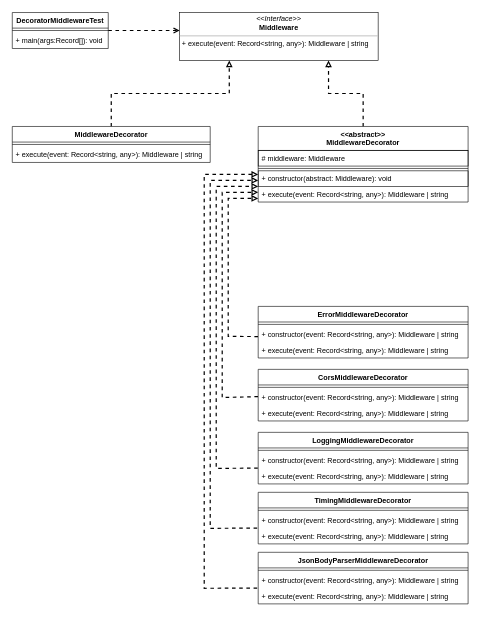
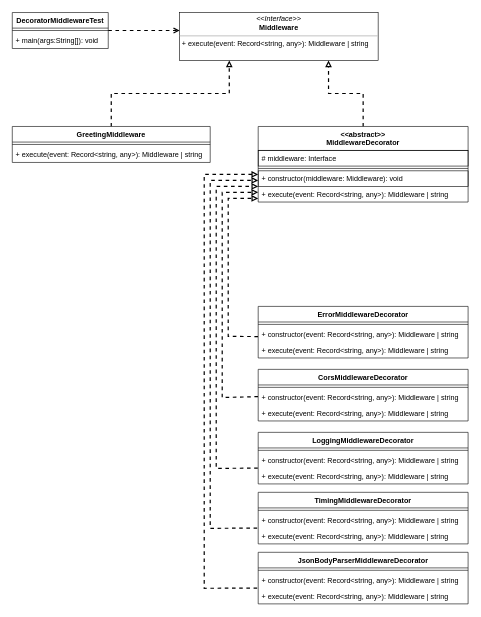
  <mxCell id="0" />
  <mxCell id="1" parent="0" />
  <mxCell id="2" style="edgeStyle=orthogonalEdgeStyle;rounded=0;orthogonalLoop=1;jettySize=auto;html=1;entryX=0;entryY=0.375;entryDx=0;entryDy=0;entryPerimeter=0;dashed=1;endArrow=open;endFill=0;strokeWidth=2;" parent="1" source="3" target="6" edge="1"><mxGeometry relative="1" as="geometry" /></mxCell>
  <mxCell id="3" value="DecoratorMiddlewareTest" style="swimlane;fontStyle=1;align=center;verticalAlign=top;childLayout=stackLayout;horizontal=1;startSize=26;horizontalStack=0;resizeParent=1;resizeParentMax=0;resizeLast=0;collapsible=1;marginBottom=0;glass=0;swimlaneLine=1;rounded=0;" parent="1" vertex="1"><mxGeometry x="20" y="20" width="160" height="60" as="geometry" /></mxCell>
  <mxCell id="4" value="" style="line;strokeWidth=1;fillColor=none;align=left;verticalAlign=middle;spacingTop=-1;spacingLeft=3;spacingRight=3;rotatable=0;labelPosition=right;points=[];portConstraint=eastwest;strokeColor=inherit;rounded=0;" parent="3" vertex="1"><mxGeometry y="26" width="160" height="8" as="geometry" /></mxCell>
- <mxCell id="5" value="+ main(args:Record[]): void" style="text;strokeColor=none;fillColor=none;align=left;verticalAlign=top;spacingLeft=4;spacingRight=4;overflow=hidden;rotatable=0;points=[[0,0.5],[1,0.5]];portConstraint=eastwest;rounded=0;" parent="3" vertex="1"><mxGeometry y="34" width="160" height="26" as="geometry" /></mxCell>
+ <mxCell id="5" value="+ main(args:String[]): void" style="text;strokeColor=none;fillColor=none;align=left;verticalAlign=top;spacingLeft=4;spacingRight=4;overflow=hidden;rotatable=0;points=[[0,0.5],[1,0.5]];portConstraint=eastwest;rounded=0;" parent="3" vertex="1"><mxGeometry y="34" width="160" height="26" as="geometry" /></mxCell>
  <mxCell id="6" value="&lt;p style=&quot;margin:0px;margin-top:4px;text-align:center;&quot;&gt;&lt;i&gt;&amp;lt;&amp;lt;Interface&amp;gt;&amp;gt;&lt;/i&gt;&lt;br&gt;&lt;b&gt;Middleware&lt;/b&gt;&lt;/p&gt;&lt;hr size=&quot;1&quot;&gt;&lt;p style=&quot;margin:0px;margin-left:4px;&quot;&gt;+ execute(event: Record&amp;lt;string, any&amp;gt;): Middleware | string&lt;br&gt;&lt;/p&gt;" style="verticalAlign=top;align=left;overflow=fill;fontSize=12;fontFamily=Helvetica;html=1;glass=0;rounded=0;" parent="1" vertex="1"><mxGeometry x="299" y="20" width="331" height="80" as="geometry" /></mxCell>
  <mxCell id="7" style="edgeStyle=orthogonalEdgeStyle;rounded=0;orthogonalLoop=1;jettySize=auto;html=1;entryX=0.25;entryY=1;entryDx=0;entryDy=0;dashed=1;strokeWidth=2;endArrow=block;endFill=0;exitX=0.5;exitY=0;exitDx=0;exitDy=0;" parent="1" source="8" target="6" edge="1"><mxGeometry relative="1" as="geometry"><Array as="points"><mxPoint x="185" y="155" /><mxPoint x="382" y="155" /></Array><mxPoint x="0" y="155" as="sourcePoint" /></mxGeometry></mxCell>
- <mxCell id="8" value="MiddlewareDecorator" style="swimlane;fontStyle=1;align=center;verticalAlign=top;childLayout=stackLayout;horizontal=1;startSize=26;horizontalStack=0;resizeParent=1;resizeParentMax=0;resizeLast=0;collapsible=1;marginBottom=0;glass=0;swimlaneLine=1;rounded=0;" parent="1" vertex="1"><mxGeometry x="20" y="210" width="330" height="60" as="geometry" /></mxCell>
+ <mxCell id="8" value="GreetingMiddleware" style="swimlane;fontStyle=1;align=center;verticalAlign=top;childLayout=stackLayout;horizontal=1;startSize=26;horizontalStack=0;resizeParent=1;resizeParentMax=0;resizeLast=0;collapsible=1;marginBottom=0;glass=0;swimlaneLine=1;rounded=0;" parent="1" vertex="1"><mxGeometry x="20" y="210" width="330" height="60" as="geometry" /></mxCell>
  <mxCell id="9" value="" style="line;strokeWidth=1;fillColor=none;align=left;verticalAlign=middle;spacingTop=-1;spacingLeft=3;spacingRight=3;rotatable=0;labelPosition=right;points=[];portConstraint=eastwest;strokeColor=inherit;rounded=0;" parent="8" vertex="1"><mxGeometry y="26" width="330" height="8" as="geometry" /></mxCell>
  <mxCell id="10" value="+ execute(event: Record&lt;string, any&gt;): Middleware | string" style="text;strokeColor=none;fillColor=none;align=left;verticalAlign=top;spacingLeft=4;spacingRight=4;overflow=hidden;rotatable=0;points=[[0,0.5],[1,0.5]];portConstraint=eastwest;rounded=0;" parent="8" vertex="1"><mxGeometry y="34" width="330" height="26" as="geometry" /></mxCell>
  <mxCell id="11" style="edgeStyle=orthogonalEdgeStyle;rounded=0;orthogonalLoop=1;jettySize=auto;html=1;entryX=0.75;entryY=1;entryDx=0;entryDy=0;dashed=1;strokeWidth=2;endArrow=block;endFill=0;" parent="1" source="12" target="6" edge="1"><mxGeometry relative="1" as="geometry" /></mxCell>
  <mxCell id="12" value="&lt;&lt;abstract&gt;&gt;&#10;MiddlewareDecorator" style="swimlane;fontStyle=1;align=center;verticalAlign=top;childLayout=stackLayout;horizontal=1;startSize=40;horizontalStack=0;resizeParent=1;resizeParentMax=0;resizeLast=0;collapsible=1;marginBottom=0;glass=0;swimlaneLine=1;rounded=0;" parent="1" vertex="1"><mxGeometry x="430" y="210" width="350" height="126" as="geometry" /></mxCell>
- <mxCell id="13" value="# middleware: Middleware" style="text;strokeColor=default;fillColor=none;align=left;verticalAlign=top;spacingLeft=4;spacingRight=4;overflow=hidden;rotatable=0;points=[[0,0.5],[1,0.5]];portConstraint=eastwest;rounded=0;" parent="12" vertex="1"><mxGeometry y="40" width="350" height="26" as="geometry" /></mxCell>
+ <mxCell id="13" value="# middleware: Interface" style="text;strokeColor=default;fillColor=none;align=left;verticalAlign=top;spacingLeft=4;spacingRight=4;overflow=hidden;rotatable=0;points=[[0,0.5],[1,0.5]];portConstraint=eastwest;rounded=0;" parent="12" vertex="1"><mxGeometry y="40" width="350" height="26" as="geometry" /></mxCell>
  <mxCell id="14" value="" style="line;strokeWidth=1;fillColor=none;align=left;verticalAlign=middle;spacingTop=-1;spacingLeft=3;spacingRight=3;rotatable=0;labelPosition=right;points=[];portConstraint=eastwest;strokeColor=inherit;rounded=0;" parent="12" vertex="1"><mxGeometry y="66" width="350" height="8" as="geometry" /></mxCell>
- <mxCell id="15" value="+ constructor(abstract: Middleware): void" style="text;strokeColor=default;fillColor=none;align=left;verticalAlign=top;spacingLeft=4;spacingRight=4;overflow=hidden;rotatable=0;points=[[0,0.5],[1,0.5]];portConstraint=eastwest;rounded=0;" parent="12" vertex="1"><mxGeometry y="74" width="350" height="26" as="geometry" /></mxCell>
+ <mxCell id="15" value="+ constructor(middleware: Middleware): void" style="text;strokeColor=default;fillColor=none;align=left;verticalAlign=top;spacingLeft=4;spacingRight=4;overflow=hidden;rotatable=0;points=[[0,0.5],[1,0.5]];portConstraint=eastwest;rounded=0;" parent="12" vertex="1"><mxGeometry y="74" width="350" height="26" as="geometry" /></mxCell>
  <mxCell id="16" value="+ execute(event: Record&lt;string, any&gt;): Middleware | string" style="text;strokeColor=none;fillColor=none;align=left;verticalAlign=top;spacingLeft=4;spacingRight=4;overflow=hidden;rotatable=0;points=[[0,0.5],[1,0.5]];portConstraint=eastwest;rounded=0;" parent="12" vertex="1"><mxGeometry y="100" width="350" height="26" as="geometry" /></mxCell>
  <mxCell id="17" value="ErrorMiddlewareDecorator" style="swimlane;fontStyle=1;align=center;verticalAlign=top;childLayout=stackLayout;horizontal=1;startSize=26;horizontalStack=0;resizeParent=1;resizeParentMax=0;resizeLast=0;collapsible=1;marginBottom=0;glass=0;swimlaneLine=1;rounded=0;" parent="1" vertex="1"><mxGeometry x="430" y="510" width="350" height="86" as="geometry" /></mxCell>
  <mxCell id="18" value="" style="line;strokeWidth=1;fillColor=none;align=left;verticalAlign=middle;spacingTop=-1;spacingLeft=3;spacingRight=3;rotatable=0;labelPosition=right;points=[];portConstraint=eastwest;strokeColor=inherit;rounded=0;" parent="17" vertex="1"><mxGeometry y="26" width="350" height="8" as="geometry" /></mxCell>
  <mxCell id="19" value="+ constructor(event: Record&lt;string, any&gt;): Middleware | string" style="text;strokeColor=none;fillColor=none;align=left;verticalAlign=top;spacingLeft=4;spacingRight=4;overflow=hidden;rotatable=0;points=[[0,0.5],[1,0.5]];portConstraint=eastwest;rounded=0;" parent="17" vertex="1"><mxGeometry y="34" width="350" height="26" as="geometry" /></mxCell>
  <mxCell id="20" value="+ execute(event: Record&lt;string, any&gt;): Middleware | string" style="text;strokeColor=none;fillColor=none;align=left;verticalAlign=top;spacingLeft=4;spacingRight=4;overflow=hidden;rotatable=0;points=[[0,0.5],[1,0.5]];portConstraint=eastwest;rounded=0;" vertex="1" parent="17"><mxGeometry y="60" width="350" height="26" as="geometry" /></mxCell>
  <mxCell id="21" value="CorsMiddlewareDecorator" style="swimlane;fontStyle=1;align=center;verticalAlign=top;childLayout=stackLayout;horizontal=1;startSize=26;horizontalStack=0;resizeParent=1;resizeParentMax=0;resizeLast=0;collapsible=1;marginBottom=0;glass=0;swimlaneLine=1;rounded=0;" vertex="1" parent="1"><mxGeometry x="430" y="615" width="350" height="86" as="geometry" /></mxCell>
  <mxCell id="22" value="" style="line;strokeWidth=1;fillColor=none;align=left;verticalAlign=middle;spacingTop=-1;spacingLeft=3;spacingRight=3;rotatable=0;labelPosition=right;points=[];portConstraint=eastwest;strokeColor=inherit;rounded=0;" vertex="1" parent="21"><mxGeometry y="26" width="350" height="8" as="geometry" /></mxCell>
  <mxCell id="23" value="+ constructor(event: Record&lt;string, any&gt;): Middleware | string" style="text;strokeColor=none;fillColor=none;align=left;verticalAlign=top;spacingLeft=4;spacingRight=4;overflow=hidden;rotatable=0;points=[[0,0.5],[1,0.5]];portConstraint=eastwest;rounded=0;" vertex="1" parent="21"><mxGeometry y="34" width="350" height="26" as="geometry" /></mxCell>
  <mxCell id="24" value="+ execute(event: Record&lt;string, any&gt;): Middleware | string" style="text;strokeColor=none;fillColor=none;align=left;verticalAlign=top;spacingLeft=4;spacingRight=4;overflow=hidden;rotatable=0;points=[[0,0.5],[1,0.5]];portConstraint=eastwest;rounded=0;" vertex="1" parent="21"><mxGeometry y="60" width="350" height="26" as="geometry" /></mxCell>
  <mxCell id="25" value="LoggingMiddlewareDecorator" style="swimlane;fontStyle=1;align=center;verticalAlign=top;childLayout=stackLayout;horizontal=1;startSize=26;horizontalStack=0;resizeParent=1;resizeParentMax=0;resizeLast=0;collapsible=1;marginBottom=0;glass=0;swimlaneLine=1;rounded=0;" vertex="1" parent="1"><mxGeometry x="430" y="720" width="350" height="86" as="geometry" /></mxCell>
  <mxCell id="26" value="" style="line;strokeWidth=1;fillColor=none;align=left;verticalAlign=middle;spacingTop=-1;spacingLeft=3;spacingRight=3;rotatable=0;labelPosition=right;points=[];portConstraint=eastwest;strokeColor=inherit;rounded=0;" vertex="1" parent="25"><mxGeometry y="26" width="350" height="8" as="geometry" /></mxCell>
  <mxCell id="27" value="+ constructor(event: Record&lt;string, any&gt;): Middleware | string" style="text;strokeColor=none;fillColor=none;align=left;verticalAlign=top;spacingLeft=4;spacingRight=4;overflow=hidden;rotatable=0;points=[[0,0.5],[1,0.5]];portConstraint=eastwest;rounded=0;" vertex="1" parent="25"><mxGeometry y="34" width="350" height="26" as="geometry" /></mxCell>
  <mxCell id="28" value="+ execute(event: Record&lt;string, any&gt;): Middleware | string" style="text;strokeColor=none;fillColor=none;align=left;verticalAlign=top;spacingLeft=4;spacingRight=4;overflow=hidden;rotatable=0;points=[[0,0.5],[1,0.5]];portConstraint=eastwest;rounded=0;" vertex="1" parent="25"><mxGeometry y="60" width="350" height="26" as="geometry" /></mxCell>
  <mxCell id="29" value="TimingMiddlewareDecorator" style="swimlane;fontStyle=1;align=center;verticalAlign=top;childLayout=stackLayout;horizontal=1;startSize=26;horizontalStack=0;resizeParent=1;resizeParentMax=0;resizeLast=0;collapsible=1;marginBottom=0;glass=0;swimlaneLine=1;rounded=0;" vertex="1" parent="1"><mxGeometry x="430" y="820" width="350" height="86" as="geometry" /></mxCell>
  <mxCell id="30" value="" style="line;strokeWidth=1;fillColor=none;align=left;verticalAlign=middle;spacingTop=-1;spacingLeft=3;spacingRight=3;rotatable=0;labelPosition=right;points=[];portConstraint=eastwest;strokeColor=inherit;rounded=0;" vertex="1" parent="29"><mxGeometry y="26" width="350" height="8" as="geometry" /></mxCell>
  <mxCell id="31" value="+ constructor(event: Record&lt;string, any&gt;): Middleware | string" style="text;strokeColor=none;fillColor=none;align=left;verticalAlign=top;spacingLeft=4;spacingRight=4;overflow=hidden;rotatable=0;points=[[0,0.5],[1,0.5]];portConstraint=eastwest;rounded=0;" vertex="1" parent="29"><mxGeometry y="34" width="350" height="26" as="geometry" /></mxCell>
  <mxCell id="32" value="+ execute(event: Record&lt;string, any&gt;): Middleware | string" style="text;strokeColor=none;fillColor=none;align=left;verticalAlign=top;spacingLeft=4;spacingRight=4;overflow=hidden;rotatable=0;points=[[0,0.5],[1,0.5]];portConstraint=eastwest;rounded=0;" vertex="1" parent="29"><mxGeometry y="60" width="350" height="26" as="geometry" /></mxCell>
  <mxCell id="33" value="JsonBodyParserMiddlewareDecorator" style="swimlane;fontStyle=1;align=center;verticalAlign=top;childLayout=stackLayout;horizontal=1;startSize=26;horizontalStack=0;resizeParent=1;resizeParentMax=0;resizeLast=0;collapsible=1;marginBottom=0;glass=0;swimlaneLine=1;rounded=0;" vertex="1" parent="1"><mxGeometry x="430" y="920" width="350" height="86" as="geometry" /></mxCell>
  <mxCell id="34" value="" style="line;strokeWidth=1;fillColor=none;align=left;verticalAlign=middle;spacingTop=-1;spacingLeft=3;spacingRight=3;rotatable=0;labelPosition=right;points=[];portConstraint=eastwest;strokeColor=inherit;rounded=0;" vertex="1" parent="33"><mxGeometry y="26" width="350" height="8" as="geometry" /></mxCell>
  <mxCell id="35" value="+ constructor(event: Record&lt;string, any&gt;): Middleware | string" style="text;strokeColor=none;fillColor=none;align=left;verticalAlign=top;spacingLeft=4;spacingRight=4;overflow=hidden;rotatable=0;points=[[0,0.5],[1,0.5]];portConstraint=eastwest;rounded=0;" vertex="1" parent="33"><mxGeometry y="34" width="350" height="26" as="geometry" /></mxCell>
  <mxCell id="36" value="+ execute(event: Record&lt;string, any&gt;): Middleware | string" style="text;strokeColor=none;fillColor=none;align=left;verticalAlign=top;spacingLeft=4;spacingRight=4;overflow=hidden;rotatable=0;points=[[0,0.5],[1,0.5]];portConstraint=eastwest;rounded=0;" vertex="1" parent="33"><mxGeometry y="60" width="350" height="26" as="geometry" /></mxCell>
  <mxCell id="37" style="edgeStyle=none;html=1;exitX=-0.001;exitY=0.627;exitDx=0;exitDy=0;dashed=1;strokeWidth=2;endArrow=block;endFill=0;rounded=0;exitPerimeter=0;" edge="1" parent="1" source="19"><mxGeometry relative="1" as="geometry"><mxPoint x="430" y="330" as="targetPoint" /><Array as="points"><mxPoint x="380" y="560" /><mxPoint x="380" y="330" /></Array></mxGeometry></mxCell>
  <mxCell id="38" style="edgeStyle=none;html=1;entryX=0;entryY=0.375;entryDx=0;entryDy=0;dashed=1;strokeWidth=2;endArrow=block;endFill=0;rounded=0;entryPerimeter=0;exitX=-0.001;exitY=0.437;exitDx=0;exitDy=0;exitPerimeter=0;" edge="1" parent="1" source="23" target="16"><mxGeometry relative="1" as="geometry"><mxPoint x="410" y="580" as="sourcePoint" /><mxPoint x="430" y="410" as="targetPoint" /><Array as="points"><mxPoint x="370" y="662" /><mxPoint x="370" y="320" /></Array></mxGeometry></mxCell>
  <mxCell id="39" style="edgeStyle=none;html=1;dashed=1;strokeWidth=2;endArrow=block;endFill=0;rounded=0;exitX=-0.002;exitY=-0.012;exitDx=0;exitDy=0;entryX=0;entryY=0;entryDx=0;entryDy=0;entryPerimeter=0;exitPerimeter=0;" edge="1" parent="1" source="28" target="16"><mxGeometry relative="1" as="geometry"><mxPoint x="430" y="683" as="sourcePoint" /><mxPoint x="420" y="290" as="targetPoint" /><Array as="points"><mxPoint x="360" y="780" /><mxPoint x="360" y="310" /></Array></mxGeometry></mxCell>
  <mxCell id="40" style="edgeStyle=none;html=1;dashed=1;strokeWidth=2;endArrow=block;endFill=0;rounded=0;exitX=-0.002;exitY=-0.012;exitDx=0;exitDy=0;exitPerimeter=0;entryX=0;entryY=0.612;entryDx=0;entryDy=0;entryPerimeter=0;" edge="1" parent="1" target="15"><mxGeometry relative="1" as="geometry"><mxPoint x="428.3" y="879.688" as="sourcePoint" /><mxPoint x="430" y="280" as="targetPoint" /><Array as="points"><mxPoint x="350" y="880" /><mxPoint x="350" y="300" /></Array></mxGeometry></mxCell>
  <mxCell id="41" style="edgeStyle=none;html=1;dashed=1;strokeWidth=2;endArrow=block;endFill=0;rounded=0;exitX=-0.002;exitY=-0.012;exitDx=0;exitDy=0;exitPerimeter=0;" edge="1" parent="1"><mxGeometry relative="1" as="geometry"><mxPoint x="428.3" y="979.688" as="sourcePoint" /><mxPoint x="430" y="290" as="targetPoint" /><Array as="points"><mxPoint x="340" y="980" /><mxPoint x="340" y="290" /></Array></mxGeometry></mxCell>
